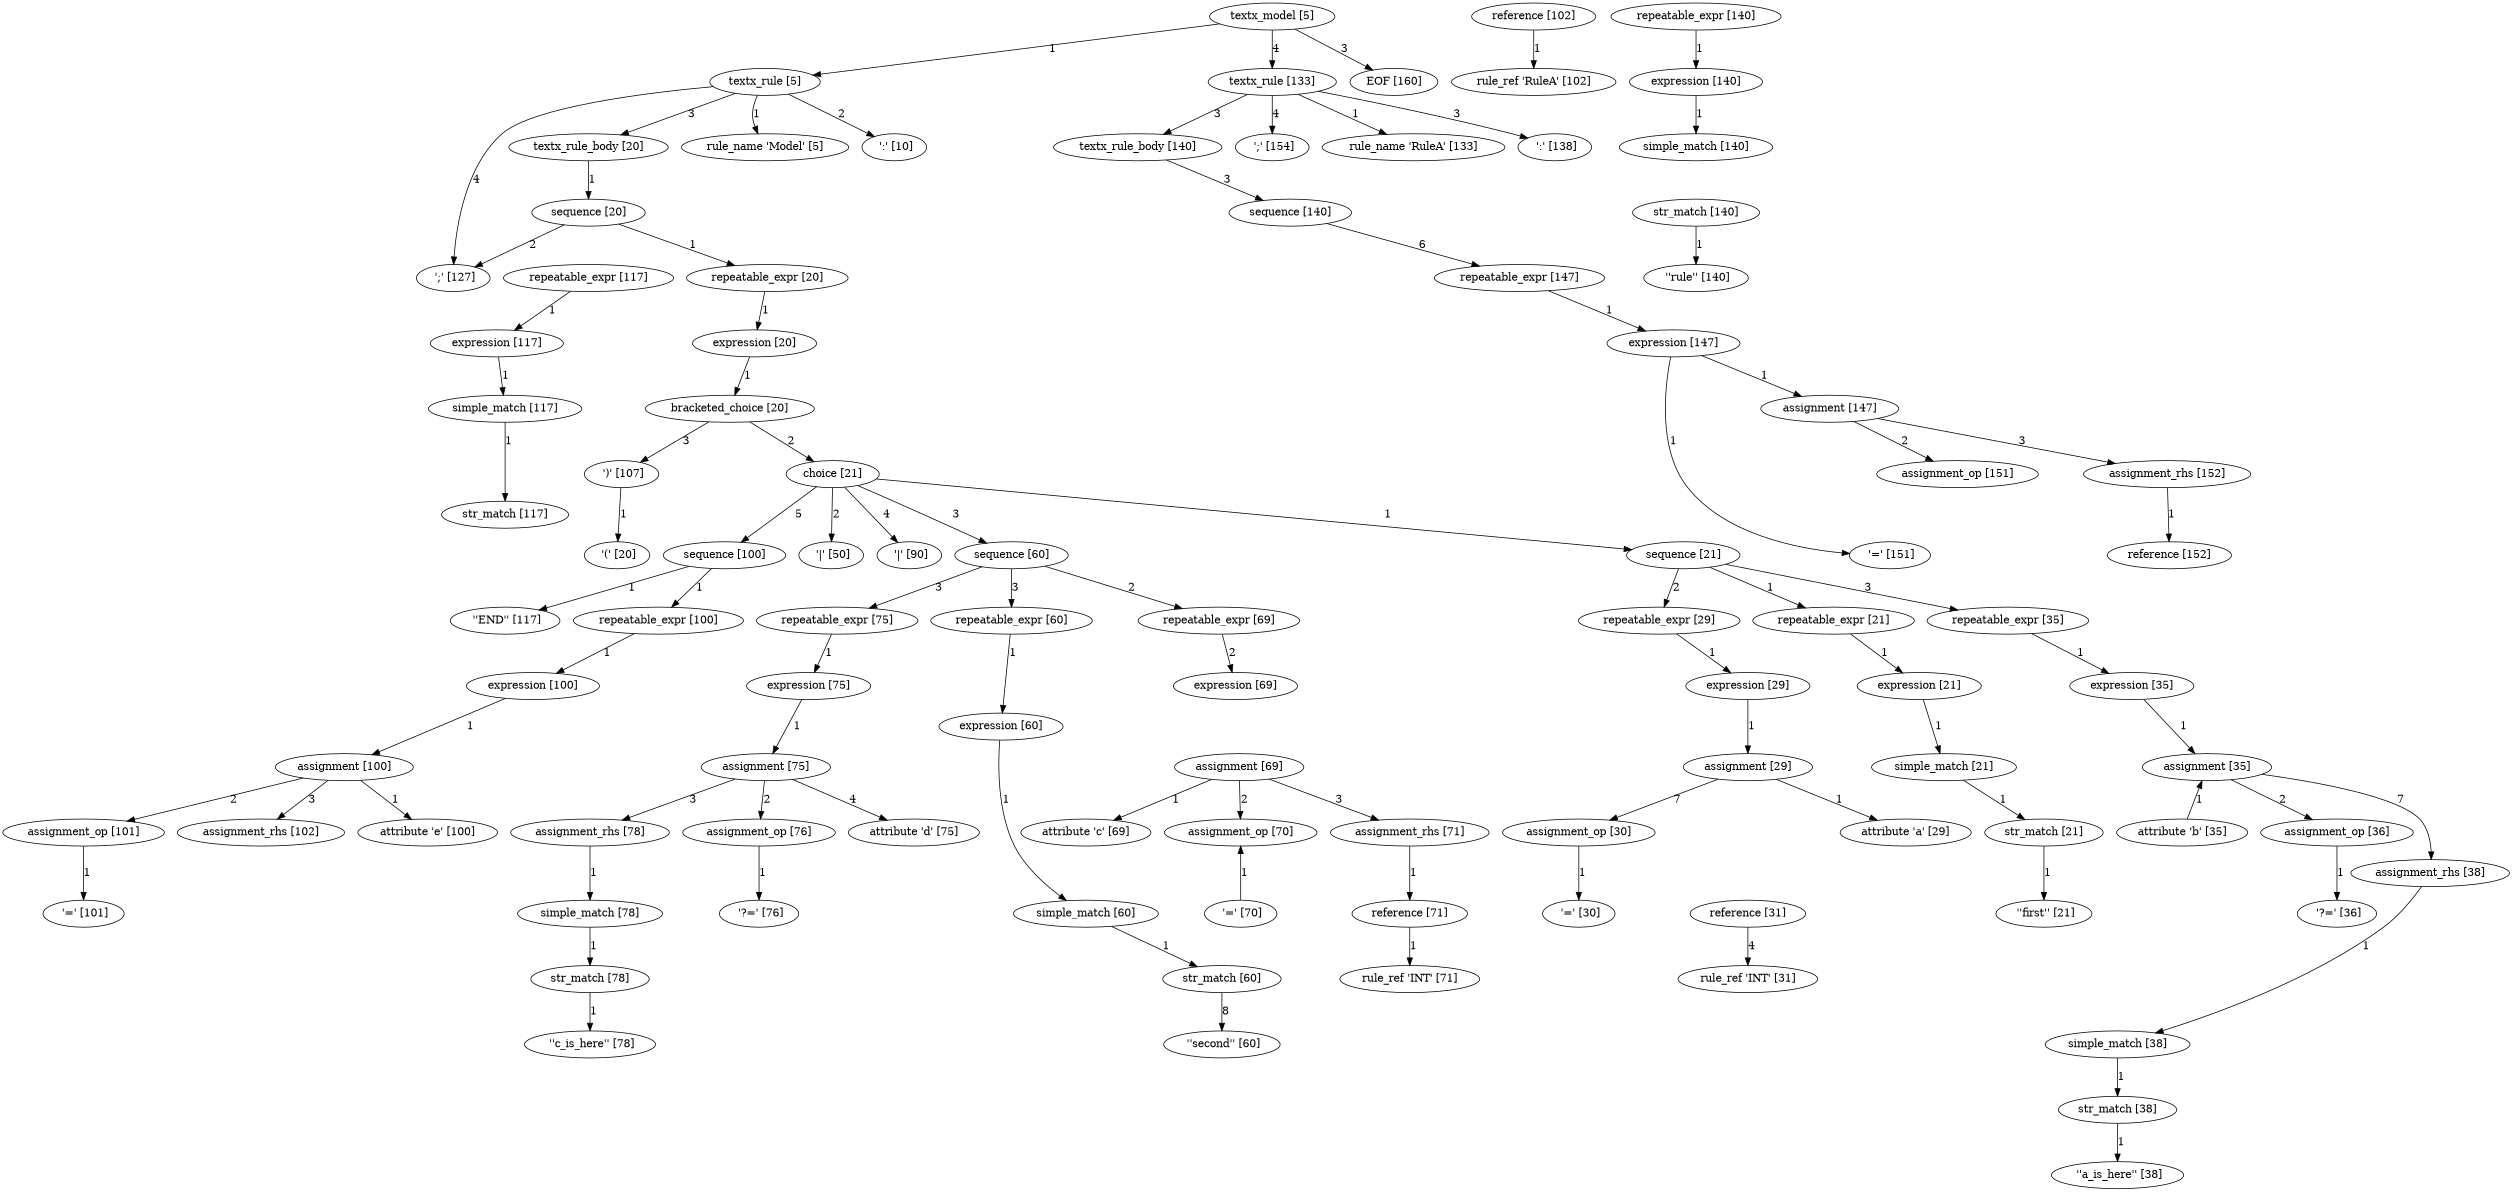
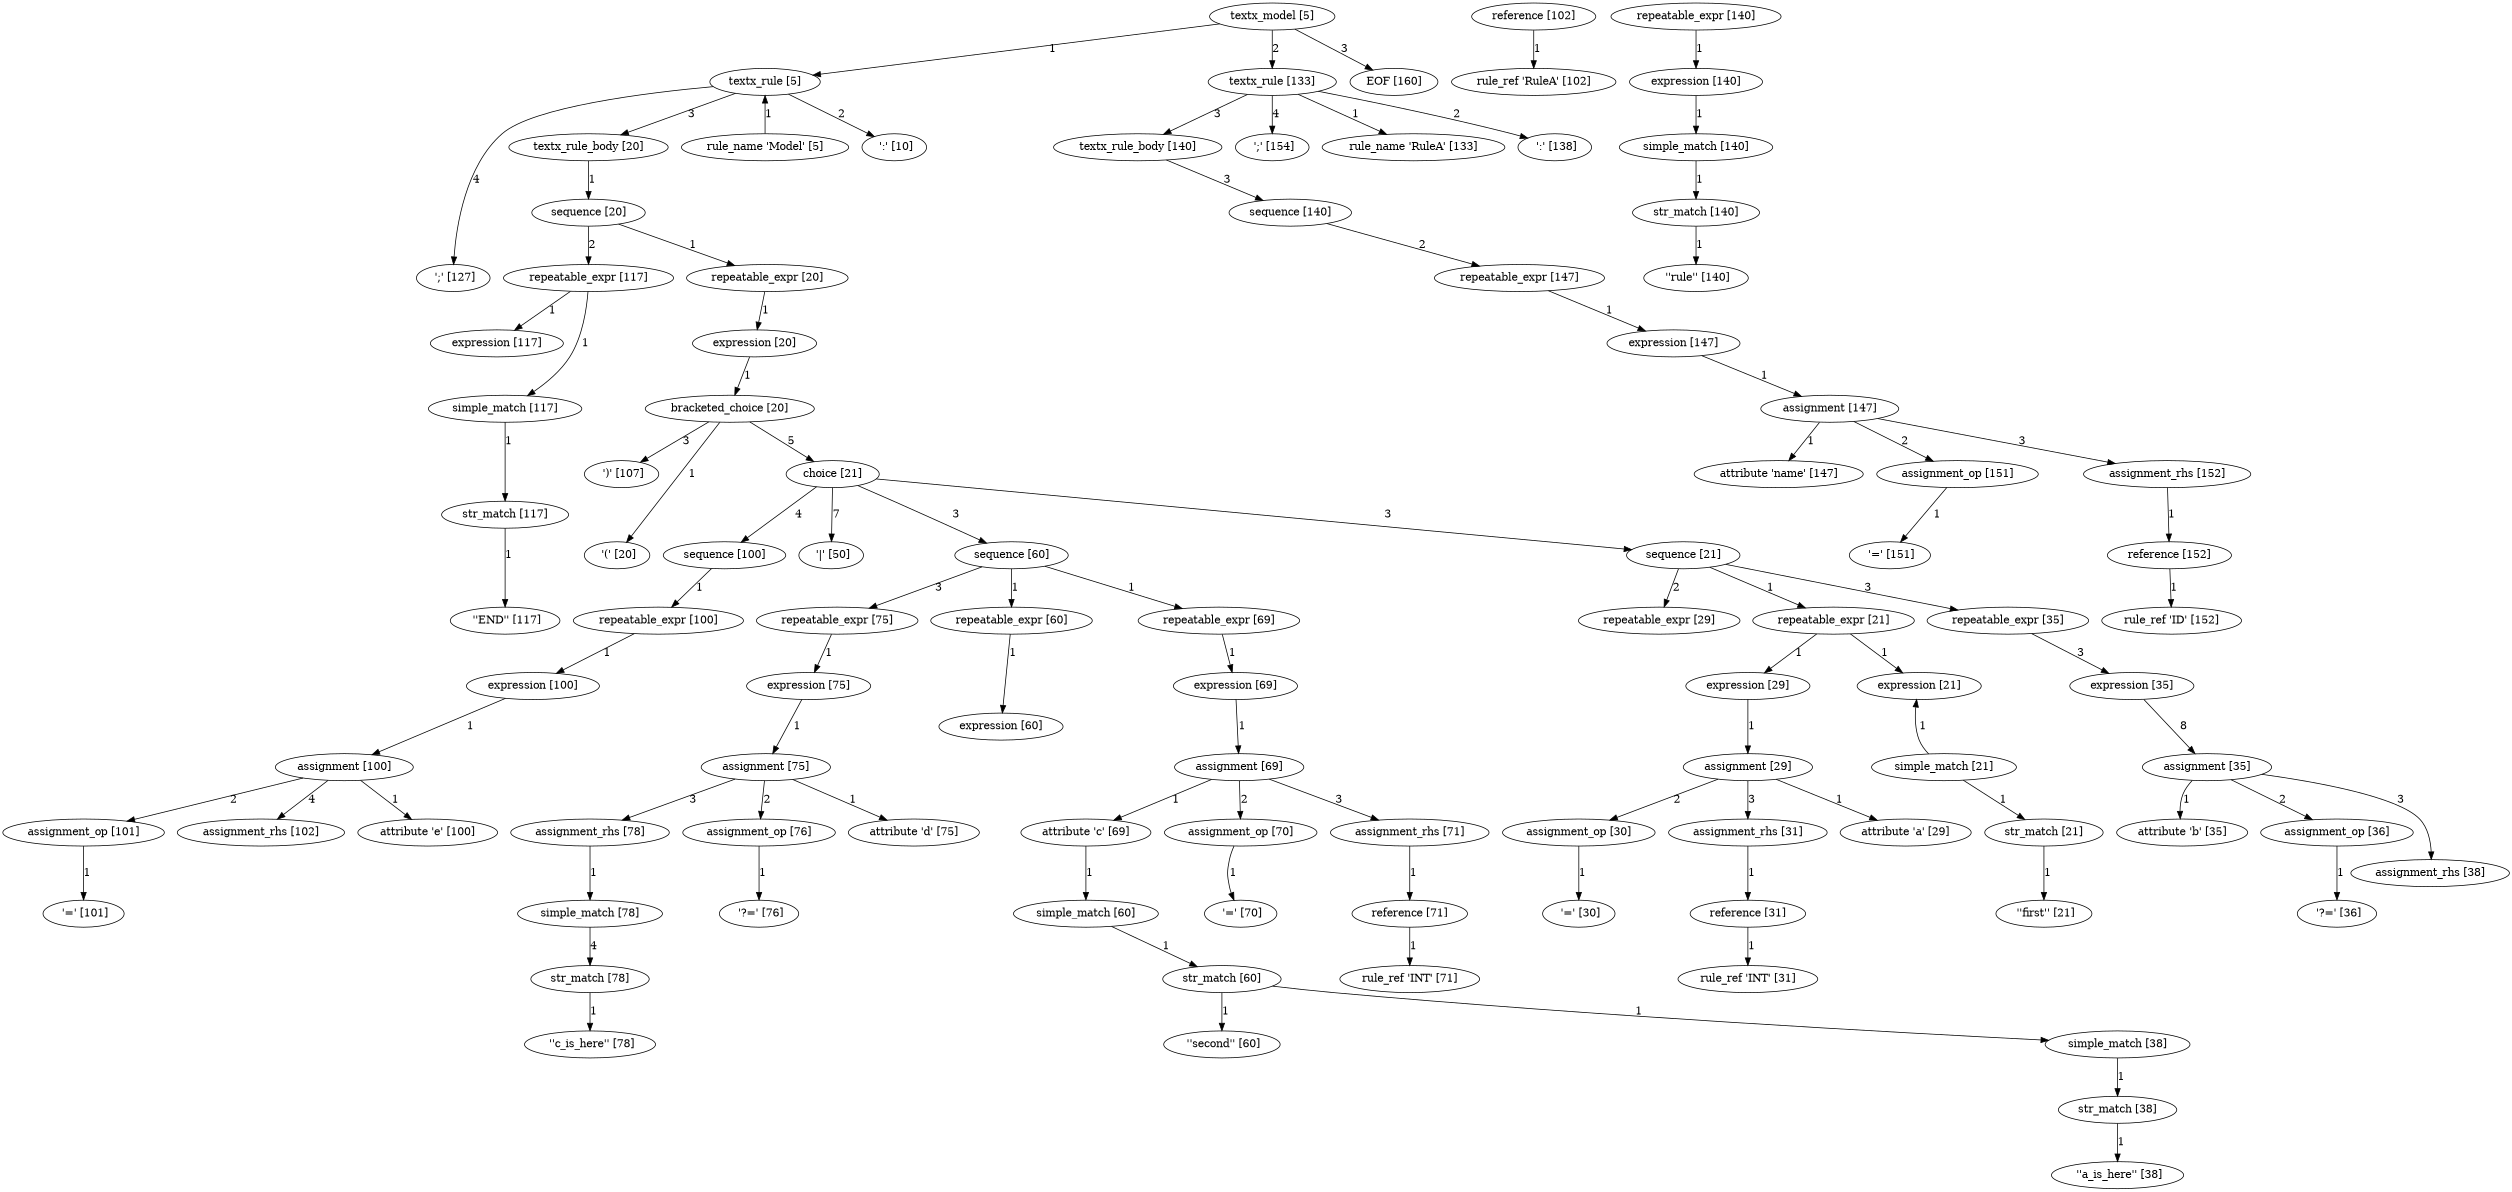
  digraph {
    n1 [label="textx_model [5]"]
    n2 [label="textx_rule [5]"]
    n3 [label="textx_rule [133]"]
    n4 [label="EOF [160]"]
    n5 [label="rule_name 'Model' [5]"]
    n6 [label=" ':' [10]"]
    n7 [label="textx_rule_body [20]"]
    n8 [label=" ';' [127]"]
    n9 [label="rule_name 'RuleA' [133]"]
    n10 [label=" ':' [138]"]
    n11 [label="textx_rule_body [140]"]
    n12 [label=" ';' [154]"]
    n13 [label="sequence [20]"]
    n14 [label="repeatable_expr [20]"]
    n15 [label="repeatable_expr [117]"]
    n16 [label="expression [20]"]
    n17 [label="expression [117]"]
    n18 [label="bracketed_choice [20]"]
    n19 [label=" '(' [20]"]
    n20 [label="choice [21]"]
    n21 [label=" ')' [107]"]
    n22 [label="sequence [21]"]
    n23 [label=" '|' [50]"]
    n24 [label="sequence [60]"]
-   n25 [label=" '|' [90]"]
    n26 [label="sequence [100]"]
    n27 [label="repeatable_expr [21]"]
    n28 [label="repeatable_expr [29]"]
    n29 [label="repeatable_expr [35]"]
    n30 [label="repeatable_expr [60]"]
    n31 [label="repeatable_expr [69]"]
    n32 [label="repeatable_expr [75]"]
    n33 [label="repeatable_expr [100]"]
    n34 [label="expression [21]"]
    n35 [label="expression [29]"]
    n36 [label="expression [35]"]
    n37 [label="simple_match [21]"]
    n38 [label="str_match [21]"]
    n39 [label=" ''first'' [21]"]
    n40 [label="assignment [29]"]
    n41 [label="attribute 'a' [29]"]
    n42 [label="assignment_op [30]"]
+   n43 [label="assignment_rhs [31]"]
    n44 [label=" '=' [30]"]
    n45 [label="reference [31]"]
    n46 [label="rule_ref 'INT' [31]"]
    n47 [label="assignment [35]"]
    n48 [label="attribute 'b' [35]"]
    n49 [label="assignment_op [36]"]
    n50 [label="assignment_rhs [38]"]
    n51 [label=" '?=' [36]"]
    n52 [label="simple_match [38]"]
    n53 [label="str_match [38]"]
    n54 [label=" ''a_is_here'' [38]"]
    n55 [label="expression [60]"]
    n56 [label="expression [69]"]
    n57 [label="expression [75]"]
    n58 [label="simple_match [60]"]
    n59 [label="str_match [60]"]
    n60 [label=" ''second'' [60]"]
    n61 [label="assignment [69]"]
    n62 [label="attribute 'c' [69]"]
    n63 [label="assignment_op [70]"]
    n64 [label="assignment_rhs [71]"]
    n65 [label=" '=' [70]"]
    n66 [label="reference [71]"]
    n67 [label="rule_ref 'INT' [71]"]
    n68 [label="assignment [75]"]
    n69 [label="attribute 'd' [75]"]
    n70 [label="assignment_op [76]"]
    n71 [label="assignment_rhs [78]"]
    n72 [label=" '?=' [76]"]
    n73 [label="simple_match [78]"]
    n74 [label="str_match [78]"]
    n75 [label=" ''c_is_here'' [78]"]
    n76 [label="expression [100]"]
    n77 [label="assignment [100]"]
    n78 [label="attribute 'e' [100]"]
    n79 [label="assignment_op [101]"]
    n80 [label="assignment_rhs [102]"]
    n81 [label=" '=' [101]"]
    n82 [label="reference [102]"]
    n83 [label="rule_ref 'RuleA' [102]"]
    n84 [label="simple_match [117]"]
    n85 [label="str_match [117]"]
    n86 [label=" ''END'' [117]"]
    n87 [label="sequence [140]"]
    n88 [label="repeatable_expr [147]"]
    n89 [label="repeatable_expr [140]"]
    n90 [label="expression [140]"]
    n91 [label="expression [147]"]
    n92 [label="simple_match [140]"]
    n93 [label="str_match [140]"]
    n94 [label=" ''rule'' [140]"]
    n95 [label="assignment [147]"]
+   n96 [label="attribute 'name' [147]"]
    n97 [label="assignment_op [151]"]
    n98 [label="assignment_rhs [152]"]
    n99 [label=" '=' [151]"]
    n100 [label="reference [152]"]
+   n101 [label="rule_ref 'ID' [152]"]
    n1 -> n2 [label=1]
-   n1 -> n3 [label=4]
+   n1 -> n3 [label=2]
    n1 -> n4 [label=3]
-   n2 -> n5 [label=1]
+   n5 -> n2 [label=1]
    n2 -> n6 [label=2]
    n2 -> n7 [label=3]
    n2 -> n8 [label=4]
    n3 -> n9 [label=1]
-   n3 -> n10 [label=3]
+   n3 -> n10 [label=2]
    n3 -> n11 [label=3]
    n3 -> n12 [label=4]
    n7 -> n13 [label=1]
    n11 -> n87 [label=3]
    n13 -> n14 [label=1]
-   n13 -> n8 [label=2]
+   n13 -> n15 [label=2]
    n14 -> n16 [label=1]
    n15 -> n17 [label=1]
    n16 -> n18 [label=1]
-   n17 -> n84 [label=1]
-   n21 -> n19 [label=1]
-   n18 -> n20 [label=2]
+   n15 -> n84 [label=1]
+   n18 -> n19 [label=1]
+   n18 -> n20 [label=5]
    n18 -> n21 [label=3]
-   n20 -> n22 [label=1]
-   n20 -> n23 [label=2]
+   n20 -> n22 [label=3]
+   n20 -> n23 [label=7]
    n20 -> n24 [label=3]
-   n20 -> n25 [label=4]
-   n20 -> n26 [label=5]
+   n20 -> n26 [label=4]
    n22 -> n27 [label=1]
    n22 -> n28 [label=2]
    n22 -> n29 [label=3]
-   n24 -> n30 [label=3]
-   n24 -> n31 [label=2]
+   n24 -> n30 [label=1]
+   n24 -> n31 [label=1]
    n24 -> n32 [label=3]
    n26 -> n33 [label=1]
    n27 -> n34 [label=1]
-   n28 -> n35 [label=1]
-   n29 -> n36 [label=1]
+   n27 -> n35 [label=1]
+   n29 -> n36 [label=3]
    n30 -> n55 [label=1]
-   n31 -> n56 [label=2]
+   n31 -> n56 [label=1]
    n32 -> n57 [label=1]
    n33 -> n76 [label=1]
-   n34 -> n37 [label=1]
+   n37 -> n34 [label=1]
    n35 -> n40 [label=1]
-   n36 -> n47 [label=1]
+   n36 -> n47 [label=8]
    n37 -> n38 [label=1]
    n38 -> n39 [label=1]
    n40 -> n41 [label=1]
-   n40 -> n42 [label=7]
+   n40 -> n42 [label=2]
+   n40 -> n43 [label=3]
    n42 -> n44 [label=1]
-   n45 -> n46 [label=4]
-   n48 -> n47 [label=1]
+   n43 -> n45 [label=1]
+   n45 -> n46 [label=1]
+   n47 -> n48 [label=1]
    n47 -> n49 [label=2]
-   n47 -> n50 [label=7]
+   n47 -> n50 [label=3]
    n49 -> n51 [label=1]
-   n50 -> n52 [label=1]
+   n59 -> n52 [label=1]
    n52 -> n53 [label=1]
    n53 -> n54 [label=1]
-   n55 -> n58 [label=1]
+   n62 -> n58 [label=1]
+   n56 -> n61 [label=1]
    n57 -> n68 [label=1]
    n58 -> n59 [label=1]
-   n59 -> n60 [label=8]
+   n59 -> n60 [label=1]
    n61 -> n62 [label=1]
    n61 -> n63 [label=2]
    n61 -> n64 [label=3]
-   n65 -> n63 [label=1]
+   n63 -> n65 [label=1]
    n64 -> n66 [label=1]
    n66 -> n67 [label=1]
-   n68 -> n69 [label=4]
+   n68 -> n69 [label=1]
    n68 -> n70 [label=2]
    n68 -> n71 [label=3]
    n70 -> n72 [label=1]
    n71 -> n73 [label=1]
-   n73 -> n74 [label=1]
+   n73 -> n74 [label=4]
    n74 -> n75 [label=1]
    n76 -> n77 [label=1]
    n77 -> n78 [label=1]
    n77 -> n79 [label=2]
-   n77 -> n80 [label=3]
+   n77 -> n80 [label=4]
    n79 -> n81 [label=1]
    n82 -> n83 [label=1]
    n84 -> n85 [label=1]
-   n26 -> n86 [label=1]
-   n87 -> n88 [label=6]
+   n85 -> n86 [label=1]
+   n87 -> n88 [label=2]
    n88 -> n91 [label=1]
    n89 -> n90 [label=1]
    n90 -> n92 [label=1]
    n91 -> n95 [label=1]
+   n92 -> n93 [label=1]
    n93 -> n94 [label=1]
+   n95 -> n96 [label=1]
    n95 -> n97 [label=2]
    n95 -> n98 [label=3]
-   n91 -> n99 [label=1]
+   n97 -> n99 [label=1]
    n98 -> n100 [label=1]
+   n100 -> n101 [label=1]
  }
